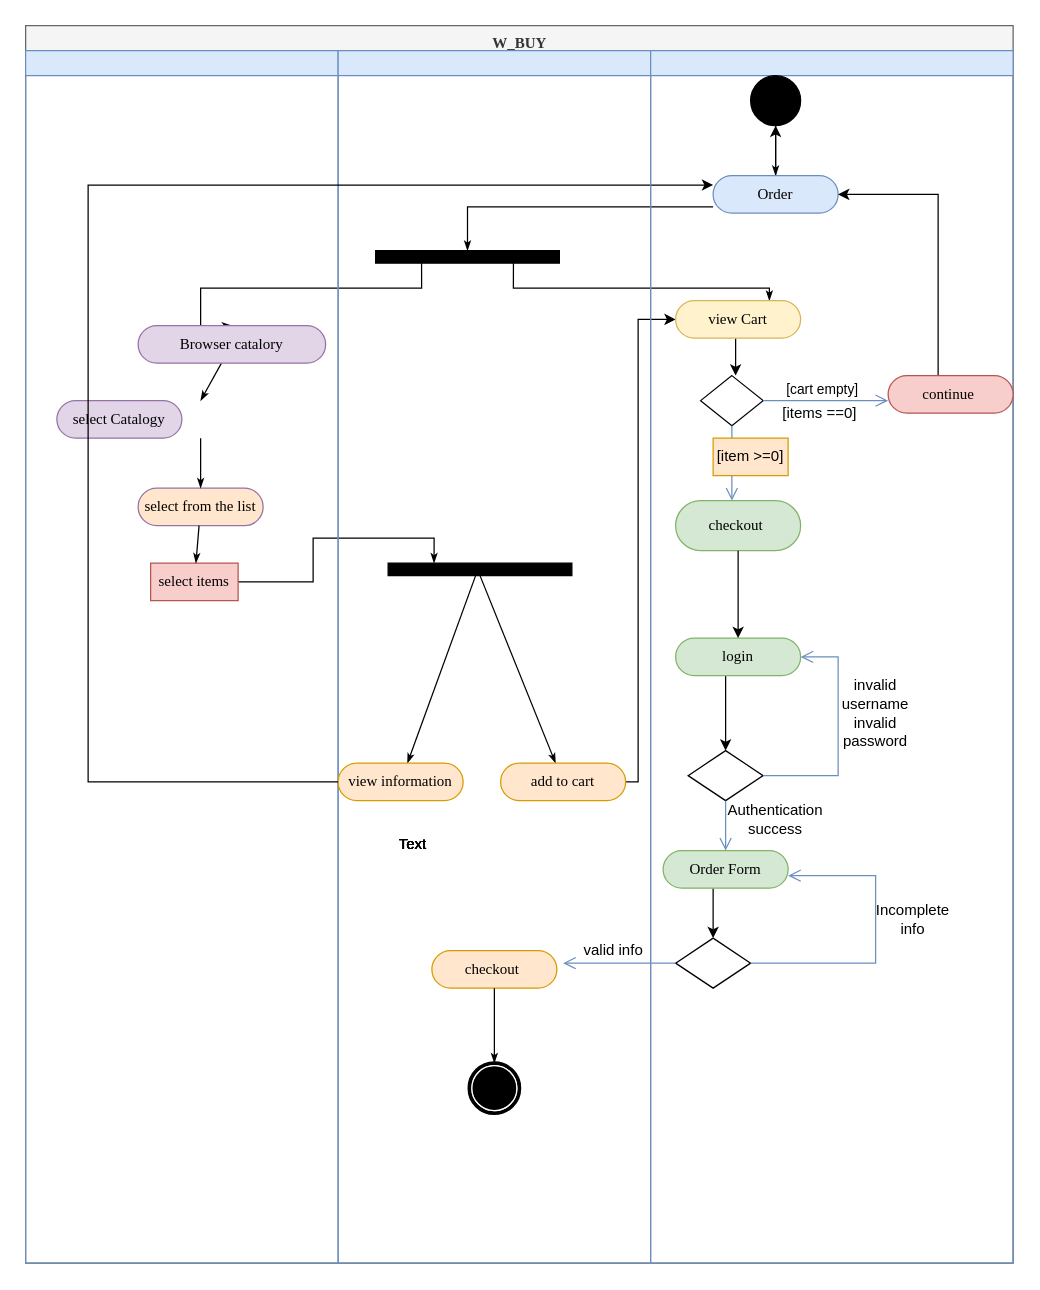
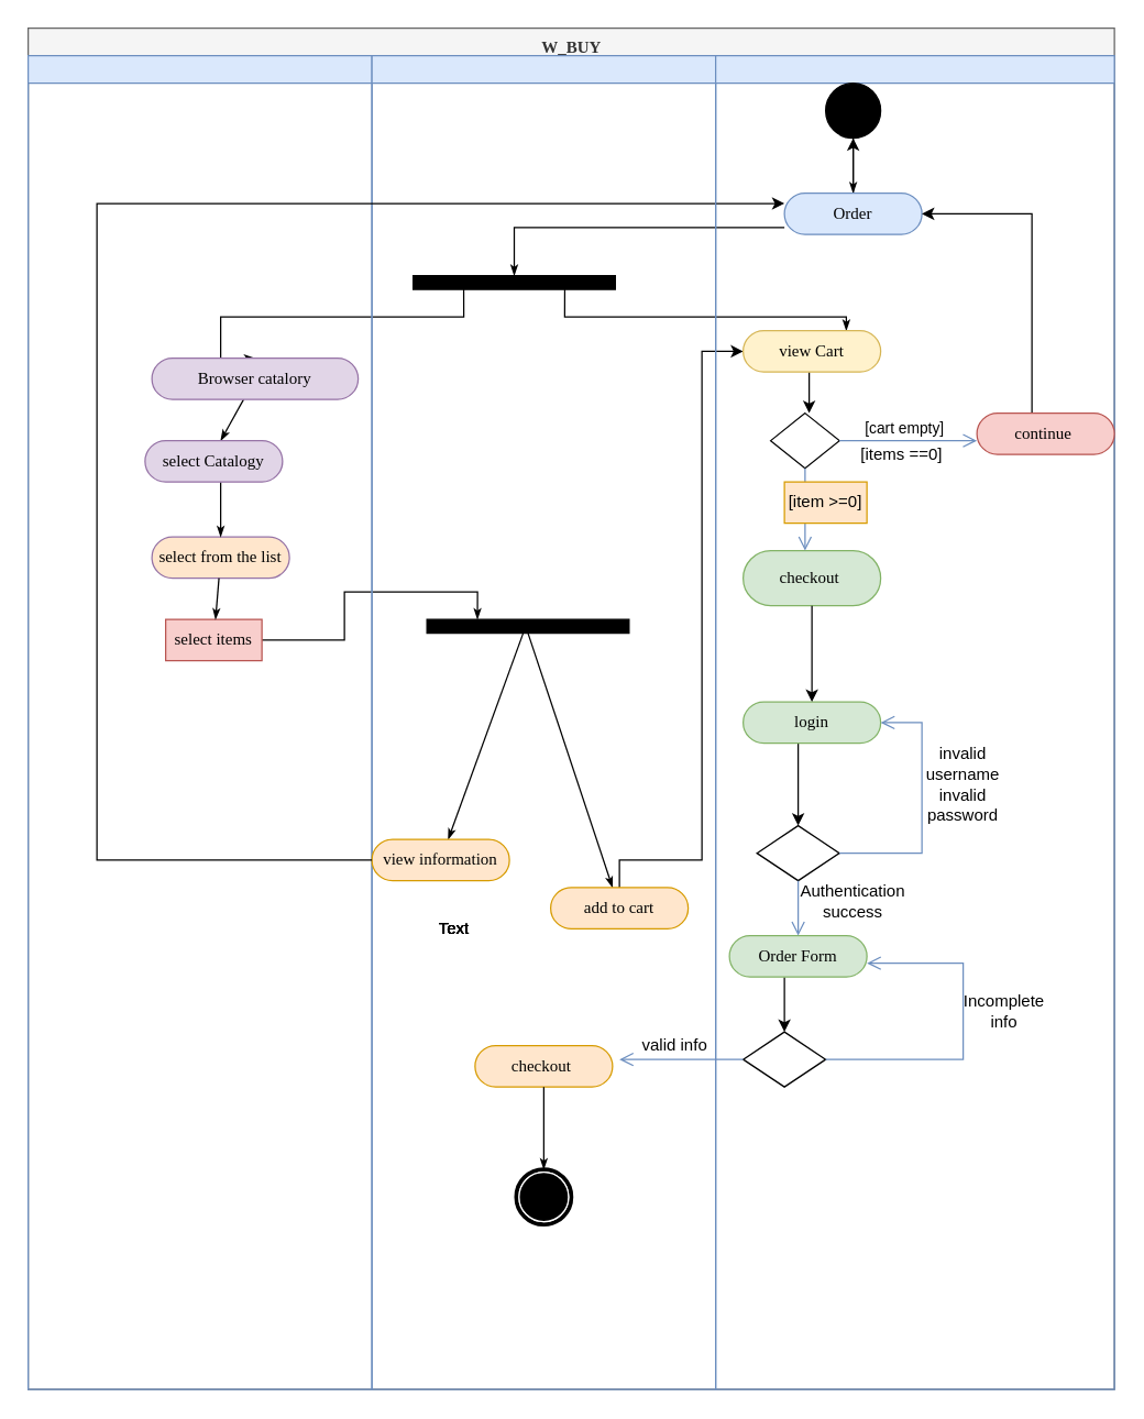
  <mxCell id="0" />
  <mxCell id="1" parent="0" />
  <mxCell id="2" value="&lt;h1&gt;&lt;font face=&quot;Georgia&quot; style=&quot;font-size: 12px&quot;&gt;W_BUY&lt;/font&gt;&lt;/h1&gt;" style="swimlane;html=1;childLayout=stackLayout;startSize=20;rounded=0;shadow=0;comic=0;labelBackgroundColor=none;strokeWidth=1;fontFamily=Verdana;fontSize=12;align=center;fillColor=#f5f5f5;fontColor=#333333;strokeColor=#666666;" parent="1" vertex="1"><mxGeometry x="20" y="20" width="790" height="990" as="geometry" /></mxCell>
  <mxCell id="3" style="edgeStyle=orthogonalEdgeStyle;rounded=0;html=1;entryX=0.5;entryY=0;labelBackgroundColor=none;startArrow=none;startFill=0;startSize=5;endArrow=classicThin;endFill=1;endSize=5;jettySize=auto;orthogonalLoop=1;strokeWidth=1;fontFamily=Verdana;fontSize=12" parent="2" source="32" target="18" edge="1"><mxGeometry relative="1" as="geometry"><Array as="points"><mxPoint x="354" y="145" /></Array></mxGeometry></mxCell>
  <mxCell id="4" style="edgeStyle=orthogonalEdgeStyle;rounded=0;html=1;exitX=0.75;exitY=1;labelBackgroundColor=none;startArrow=none;startFill=0;startSize=5;endArrow=classicThin;endFill=1;endSize=5;jettySize=auto;orthogonalLoop=1;strokeWidth=1;fontFamily=Verdana;fontSize=12" parent="2" source="18" target="34" edge="1"><mxGeometry relative="1" as="geometry"><Array as="points"><mxPoint x="390" y="210" /><mxPoint x="595" y="210" /></Array></mxGeometry></mxCell>
  <mxCell id="5" style="edgeStyle=orthogonalEdgeStyle;rounded=0;html=1;exitX=0.25;exitY=1;entryX=0.5;entryY=0;labelBackgroundColor=none;startArrow=none;startFill=0;startSize=5;endArrow=classicThin;endFill=1;endSize=5;jettySize=auto;orthogonalLoop=1;strokeWidth=1;fontFamily=Verdana;fontSize=12" parent="2" source="18" target="11" edge="1"><mxGeometry relative="1" as="geometry"><Array as="points"><mxPoint x="317" y="210" /><mxPoint x="140" y="210" /></Array></mxGeometry></mxCell>
  <mxCell id="6" style="edgeStyle=orthogonalEdgeStyle;rounded=0;html=1;entryX=0.25;entryY=0;labelBackgroundColor=none;startArrow=none;startFill=0;startSize=5;endArrow=classicThin;endFill=1;endSize=5;jettySize=auto;orthogonalLoop=1;strokeWidth=1;fontFamily=Verdana;fontSize=12" parent="2" source="14" target="19" edge="1"><mxGeometry relative="1" as="geometry" /></mxCell>
  <mxCell id="7" style="edgeStyle=none;rounded=0;html=1;labelBackgroundColor=none;startArrow=none;startFill=0;startSize=5;endArrow=classicThin;endFill=1;endSize=5;jettySize=auto;orthogonalLoop=1;strokeWidth=1;fontFamily=Verdana;fontSize=12" parent="2" target="25" edge="1"><mxGeometry relative="1" as="geometry"><mxPoint x="360" y="440" as="sourcePoint" /></mxGeometry></mxCell>
  <mxCell id="8" style="edgeStyle=orthogonalEdgeStyle;rounded=0;orthogonalLoop=1;jettySize=auto;html=1;entryX=0;entryY=0.5;entryDx=0;entryDy=0;" edge="1" parent="2" source="21" target="34"><mxGeometry relative="1" as="geometry"><mxPoint x="510" y="240" as="targetPoint" /><Array as="points"><mxPoint x="490" y="605" /><mxPoint x="490" y="235" /></Array></mxGeometry></mxCell>
  <mxCell id="9" value="" style="swimlane;html=1;startSize=20;fillColor=#dae8fc;strokeColor=#6c8ebf;" parent="2" vertex="1"><mxGeometry y="20" width="250" height="970" as="geometry" /></mxCell>
  <mxCell id="10" style="edgeStyle=none;rounded=0;html=1;labelBackgroundColor=none;startArrow=none;startFill=0;startSize=5;endArrow=classicThin;endFill=1;endSize=5;jettySize=auto;orthogonalLoop=1;strokeWidth=1;fontFamily=Verdana;fontSize=12" parent="9" source="11" edge="1"><mxGeometry relative="1" as="geometry"><mxPoint x="140" y="280" as="targetPoint" /></mxGeometry></mxCell>
  <mxCell id="11" value="Browser catalory" style="rounded=1;whiteSpace=wrap;html=1;shadow=0;comic=0;labelBackgroundColor=none;strokeWidth=1;fontFamily=Verdana;fontSize=12;align=center;arcSize=50;fillColor=#e1d5e7;strokeColor=#9673a6;" parent="9" vertex="1"><mxGeometry x="90" y="220" width="150" height="30" as="geometry" /></mxCell>
  <mxCell id="12" value="select from the list" style="rounded=1;whiteSpace=wrap;html=1;shadow=0;comic=0;labelBackgroundColor=none;strokeWidth=1;fontFamily=Verdana;fontSize=12;align=center;arcSize=50;fillColor=#ffe6cc;strokeColor=#9673a6;" parent="9" vertex="1"><mxGeometry x="90" y="350" width="100" height="30" as="geometry" /></mxCell>
  <mxCell id="13" style="edgeStyle=none;rounded=0;html=1;labelBackgroundColor=none;startArrow=none;startFill=0;startSize=5;endArrow=classicThin;endFill=1;endSize=5;jettySize=auto;orthogonalLoop=1;strokeWidth=1;fontFamily=Verdana;fontSize=12" parent="9" target="12" edge="1"><mxGeometry relative="1" as="geometry"><mxPoint x="140" y="310" as="sourcePoint" /></mxGeometry></mxCell>
  <mxCell id="14" value="select items" style="rounded=0;whiteSpace=wrap;html=1;shadow=0;comic=0;labelBackgroundColor=none;strokeWidth=1;fontFamily=Verdana;fontSize=12;align=center;arcSize=50;fillColor=#f8cecc;strokeColor=#b85450;" parent="9" vertex="1"><mxGeometry x="100" y="410" width="70" height="30" as="geometry" /></mxCell>
  <mxCell id="15" style="edgeStyle=none;rounded=0;html=1;labelBackgroundColor=none;startArrow=none;startFill=0;startSize=5;endArrow=classicThin;endFill=1;endSize=5;jettySize=auto;orthogonalLoop=1;strokeWidth=1;fontFamily=Verdana;fontSize=12" parent="9" source="12" target="14" edge="1"><mxGeometry relative="1" as="geometry" /></mxCell>
- <mxCell id="16" value="select Catalogy" style="rounded=1;whiteSpace=wrap;html=1;shadow=0;comic=0;labelBackgroundColor=none;strokeWidth=1;fontFamily=Verdana;fontSize=12;align=center;arcSize=50;fillColor=#e1d5e7;strokeColor=#9673a6;" vertex="1" parent="9"><mxGeometry x="25" y="280" width="100" height="30" as="geometry" /></mxCell>
+ <mxCell id="16" value="select Catalogy" style="rounded=1;whiteSpace=wrap;html=1;shadow=0;comic=0;labelBackgroundColor=none;strokeWidth=1;fontFamily=Verdana;fontSize=12;align=center;arcSize=50;fillColor=#e1d5e7;strokeColor=#9673a6;" vertex="1" parent="9"><mxGeometry x="85" y="280" width="100" height="30" as="geometry" /></mxCell>
  <mxCell id="17" value="" style="swimlane;html=1;startSize=20;fillColor=#dae8fc;strokeColor=#6c8ebf;" parent="2" vertex="1"><mxGeometry x="250" y="20" width="250" height="970" as="geometry" /></mxCell>
  <mxCell id="18" value="" style="whiteSpace=wrap;html=1;rounded=0;shadow=0;comic=0;labelBackgroundColor=none;strokeWidth=1;fillColor=#000000;fontFamily=Verdana;fontSize=12;align=center;rotation=0;" parent="17" vertex="1"><mxGeometry x="30" y="160" width="147" height="10" as="geometry" /></mxCell>
  <mxCell id="19" value="" style="whiteSpace=wrap;html=1;rounded=0;shadow=0;comic=0;labelBackgroundColor=none;strokeWidth=1;fillColor=#000000;fontFamily=Verdana;fontSize=12;align=center;rotation=0;" parent="17" vertex="1"><mxGeometry x="40" y="410" width="147" height="10" as="geometry" /></mxCell>
  <mxCell id="20" style="edgeStyle=none;rounded=0;html=1;labelBackgroundColor=none;startArrow=none;startFill=0;startSize=5;endArrow=classicThin;endFill=1;endSize=5;jettySize=auto;orthogonalLoop=1;strokeWidth=1;fontFamily=Verdana;fontSize=12;exitX=0.5;exitY=1;exitDx=0;exitDy=0;" parent="17" source="19" target="21" edge="1"><mxGeometry relative="1" as="geometry"><mxPoint x="154.643" y="540" as="sourcePoint" /></mxGeometry></mxCell>
- <mxCell id="21" value="add to cart" style="rounded=1;whiteSpace=wrap;html=1;shadow=0;comic=0;labelBackgroundColor=none;strokeWidth=1;fontFamily=Verdana;fontSize=12;align=center;arcSize=50;fillColor=#ffe6cc;strokeColor=#d79b00;" parent="17" vertex="1"><mxGeometry x="130" y="570" width="100" height="30" as="geometry" /></mxCell>
+ <mxCell id="21" value="add to cart" style="rounded=1;whiteSpace=wrap;html=1;shadow=0;comic=0;labelBackgroundColor=none;strokeWidth=1;fontFamily=Verdana;fontSize=12;align=center;arcSize=50;fillColor=#ffe6cc;strokeColor=#d79b00;" parent="17" vertex="1"><mxGeometry x="130" y="605" width="100" height="30" as="geometry" /></mxCell>
  <mxCell id="22" value="checkout&amp;nbsp;" style="rounded=1;whiteSpace=wrap;html=1;shadow=0;comic=0;labelBackgroundColor=none;strokeWidth=1;fontFamily=Verdana;fontSize=12;align=center;arcSize=50;fillColor=#ffe6cc;strokeColor=#d79b00;" parent="17" vertex="1"><mxGeometry x="75" y="720" width="100" height="30" as="geometry" /></mxCell>
  <mxCell id="23" value="" style="shape=mxgraph.bpmn.shape;html=1;verticalLabelPosition=bottom;labelBackgroundColor=#ffffff;verticalAlign=top;perimeter=ellipsePerimeter;outline=end;symbol=terminate;rounded=0;shadow=0;comic=0;strokeWidth=1;fontFamily=Verdana;fontSize=12;align=center;" parent="17" vertex="1"><mxGeometry x="105" y="810" width="40" height="40" as="geometry" /></mxCell>
  <mxCell id="24" style="edgeStyle=none;rounded=0;html=1;labelBackgroundColor=none;startArrow=none;startFill=0;startSize=5;endArrow=classicThin;endFill=1;endSize=5;jettySize=auto;orthogonalLoop=1;strokeWidth=1;fontFamily=Verdana;fontSize=12" parent="17" source="22" target="23" edge="1"><mxGeometry relative="1" as="geometry" /></mxCell>
  <mxCell id="25" value="view information" style="rounded=1;whiteSpace=wrap;html=1;shadow=0;comic=0;labelBackgroundColor=none;strokeWidth=1;fontFamily=Verdana;fontSize=12;align=center;arcSize=50;fillColor=#ffe6cc;strokeColor=#d79b00;" parent="17" vertex="1"><mxGeometry y="570" width="100" height="30" as="geometry" /></mxCell>
  <mxCell id="26" value="valid info" style="text;html=1;align=center;verticalAlign=middle;resizable=0;points=[];autosize=1;strokeColor=none;fillColor=none;" vertex="1" parent="17"><mxGeometry x="190" y="710" width="60" height="20" as="geometry" /></mxCell>
  <mxCell id="27" style="edgeStyle=orthogonalEdgeStyle;rounded=0;orthogonalLoop=1;jettySize=auto;html=1;entryX=0;entryY=0.25;entryDx=0;entryDy=0;" edge="1" parent="2" source="25" target="32"><mxGeometry relative="1" as="geometry"><mxPoint x="60" y="130" as="targetPoint" /><Array as="points"><mxPoint x="50" y="605" /><mxPoint x="50" y="128" /></Array></mxGeometry></mxCell>
  <mxCell id="28" value="" style="swimlane;html=1;startSize=20;fillColor=#dae8fc;strokeColor=#6c8ebf;" parent="2" vertex="1"><mxGeometry x="500" y="20" width="290" height="970" as="geometry"><mxRectangle x="500" y="20" width="30" height="970" as="alternateBounds" /></mxGeometry></mxCell>
  <mxCell id="29" style="edgeStyle=orthogonalEdgeStyle;rounded=0;html=1;labelBackgroundColor=none;startArrow=none;startFill=0;startSize=5;endArrow=classicThin;endFill=1;endSize=5;jettySize=auto;orthogonalLoop=1;strokeWidth=1;fontFamily=Verdana;fontSize=12" parent="28" source="30" target="32" edge="1"><mxGeometry relative="1" as="geometry" /></mxCell>
  <mxCell id="30" value="" style="ellipse;whiteSpace=wrap;html=1;rounded=0;shadow=0;comic=0;labelBackgroundColor=none;strokeWidth=1;fillColor=#000000;fontFamily=Verdana;fontSize=12;align=center;" parent="28" vertex="1"><mxGeometry x="80" y="20" width="40" height="40" as="geometry" /></mxCell>
  <mxCell id="31" value="" style="edgeStyle=orthogonalEdgeStyle;rounded=0;orthogonalLoop=1;jettySize=auto;html=1;" edge="1" parent="28" source="32" target="30"><mxGeometry relative="1" as="geometry" /></mxCell>
  <mxCell id="32" value="Order" style="rounded=1;whiteSpace=wrap;html=1;shadow=0;comic=0;labelBackgroundColor=none;strokeWidth=1;fontFamily=Verdana;fontSize=12;align=center;arcSize=50;fillColor=#dae8fc;strokeColor=#6c8ebf;" parent="28" vertex="1"><mxGeometry x="50" y="100" width="100" height="30" as="geometry" /></mxCell>
  <mxCell id="33" style="edgeStyle=orthogonalEdgeStyle;rounded=0;orthogonalLoop=1;jettySize=auto;html=1;" edge="1" parent="28" source="34"><mxGeometry relative="1" as="geometry"><mxPoint x="68" y="260" as="targetPoint" /><Array as="points"><mxPoint x="68" y="240" /><mxPoint x="68" y="240" /></Array></mxGeometry></mxCell>
  <mxCell id="34" value="view Cart" style="rounded=1;whiteSpace=wrap;html=1;shadow=0;comic=0;labelBackgroundColor=none;strokeWidth=1;fontFamily=Verdana;fontSize=12;align=center;arcSize=50;fillColor=#fff2cc;strokeColor=#d6b656;" parent="28" vertex="1"><mxGeometry x="20" y="200" width="100" height="30" as="geometry" /></mxCell>
  <mxCell id="35" value="checkout&amp;nbsp;" style="rounded=1;whiteSpace=wrap;html=1;shadow=0;comic=0;labelBackgroundColor=none;strokeWidth=1;fontFamily=Verdana;fontSize=12;align=center;arcSize=50;fillColor=#d5e8d4;strokeColor=#82b366;" parent="28" vertex="1"><mxGeometry x="20" y="360" width="100" height="40" as="geometry" /></mxCell>
  <mxCell id="36" style="edgeStyle=orthogonalEdgeStyle;rounded=0;orthogonalLoop=1;jettySize=auto;html=1;entryX=0.5;entryY=0;entryDx=0;entryDy=0;" edge="1" parent="28" source="37" target="41"><mxGeometry relative="1" as="geometry"><Array as="points"><mxPoint x="60" y="520" /><mxPoint x="60" y="520" /></Array></mxGeometry></mxCell>
  <mxCell id="37" value="login" style="rounded=1;whiteSpace=wrap;html=1;shadow=0;comic=0;labelBackgroundColor=none;strokeWidth=1;fontFamily=Verdana;fontSize=12;align=center;arcSize=50;fillColor=#d5e8d4;strokeColor=#82b366;" parent="28" vertex="1"><mxGeometry x="20" y="470" width="100" height="30" as="geometry" /></mxCell>
  <mxCell id="38" value="" style="rhombus;whiteSpace=wrap;html=1;" vertex="1" parent="28"><mxGeometry x="40" y="260" width="50" height="40" as="geometry" /></mxCell>
  <mxCell id="39" value="[cart empty]" style="edgeStyle=orthogonalEdgeStyle;html=1;align=left;verticalAlign=bottom;endArrow=open;endSize=8;strokeColor=#6c8ebf;rounded=0;fillColor=#dae8fc;" edge="1" source="38" parent="28"><mxGeometry x="-0.667" relative="1" as="geometry"><mxPoint x="190" y="280" as="targetPoint" /><Array as="points"><mxPoint x="190" y="280" /></Array><mxPoint as="offset" /></mxGeometry></mxCell>
  <mxCell id="40" value="" style="edgeStyle=orthogonalEdgeStyle;html=1;align=left;verticalAlign=top;endArrow=open;endSize=8;strokeColor=#6c8ebf;rounded=0;fillColor=#dae8fc;" edge="1" source="38" parent="28"><mxGeometry x="0.333" y="15" relative="1" as="geometry"><mxPoint x="65" y="360" as="targetPoint" /><Array as="points"><mxPoint x="65" y="360" /></Array><mxPoint as="offset" /></mxGeometry></mxCell>
  <mxCell id="41" value="" style="rhombus;whiteSpace=wrap;html=1;" vertex="1" parent="28"><mxGeometry x="30" y="560" width="60" height="40" as="geometry" /></mxCell>
  <mxCell id="42" value="" style="edgeStyle=orthogonalEdgeStyle;html=1;align=left;verticalAlign=bottom;endArrow=open;endSize=8;strokeColor=#6c8ebf;rounded=0;entryX=1;entryY=0.5;entryDx=0;entryDy=0;fillColor=#dae8fc;" edge="1" source="41" parent="28" target="37"><mxGeometry x="-1" relative="1" as="geometry"><mxPoint x="140" y="500" as="targetPoint" /><Array as="points"><mxPoint x="150" y="580" /><mxPoint x="150" y="485" /></Array></mxGeometry></mxCell>
  <mxCell id="43" style="edgeStyle=orthogonalEdgeStyle;rounded=0;orthogonalLoop=1;jettySize=auto;html=1;entryX=0.5;entryY=0;entryDx=0;entryDy=0;" edge="1" parent="28" source="44" target="45"><mxGeometry relative="1" as="geometry"><Array as="points"><mxPoint x="50" y="680" /><mxPoint x="50" y="680" /></Array></mxGeometry></mxCell>
  <mxCell id="44" value="Order Form" style="rounded=1;whiteSpace=wrap;html=1;shadow=0;comic=0;labelBackgroundColor=none;strokeWidth=1;fontFamily=Verdana;fontSize=12;align=center;arcSize=50;fillColor=#d5e8d4;strokeColor=#82b366;" vertex="1" parent="28"><mxGeometry x="10" y="640" width="100" height="30" as="geometry" /></mxCell>
  <mxCell id="45" value="" style="rhombus;whiteSpace=wrap;html=1;" vertex="1" parent="28"><mxGeometry x="20" y="710" width="60" height="40" as="geometry" /></mxCell>
  <mxCell id="46" value="" style="edgeStyle=orthogonalEdgeStyle;html=1;align=left;verticalAlign=bottom;endArrow=open;endSize=8;strokeColor=#6c8ebf;rounded=0;fillColor=#dae8fc;" edge="1" source="45" parent="28"><mxGeometry x="-1" y="20" relative="1" as="geometry"><mxPoint x="110" y="660" as="targetPoint" /><Array as="points"><mxPoint x="180" y="730" /><mxPoint x="180" y="660" /><mxPoint x="110" y="660" /></Array><mxPoint as="offset" /></mxGeometry></mxCell>
  <mxCell id="47" value="" style="edgeStyle=orthogonalEdgeStyle;html=1;align=left;verticalAlign=top;endArrow=open;endSize=8;strokeColor=#6c8ebf;rounded=0;exitX=0;exitY=0.5;exitDx=0;exitDy=0;fillColor=#dae8fc;" edge="1" source="45" parent="28"><mxGeometry x="-0.5" y="10" relative="1" as="geometry"><mxPoint x="-70" y="730" as="targetPoint" /><Array as="points"><mxPoint x="-60" y="730" /></Array><mxPoint as="offset" /></mxGeometry></mxCell>
  <mxCell id="48" value="&lt;br&gt;" style="edgeLabel;html=1;align=center;verticalAlign=middle;resizable=0;points=[];" vertex="1" connectable="0" parent="47"><mxGeometry x="0.667" relative="1" as="geometry"><mxPoint as="offset" /></mxGeometry></mxCell>
  <mxCell id="49" value="[items ==0]" style="text;html=1;align=center;verticalAlign=middle;resizable=0;points=[];autosize=1;strokeColor=none;fillColor=none;" vertex="1" parent="28"><mxGeometry x="100" y="280" width="70" height="20" as="geometry" /></mxCell>
  <mxCell id="50" style="edgeStyle=orthogonalEdgeStyle;rounded=0;orthogonalLoop=1;jettySize=auto;html=1;entryX=1;entryY=0.5;entryDx=0;entryDy=0;" edge="1" parent="28" source="51" target="32"><mxGeometry relative="1" as="geometry"><Array as="points"><mxPoint x="230" y="115" /></Array></mxGeometry></mxCell>
  <mxCell id="51" value="continue&amp;nbsp;" style="rounded=1;whiteSpace=wrap;html=1;shadow=0;comic=0;labelBackgroundColor=none;strokeWidth=1;fontFamily=Verdana;fontSize=12;align=center;arcSize=50;fillColor=#f8cecc;strokeColor=#b85450;" vertex="1" parent="28"><mxGeometry x="190" y="260" width="100" height="30" as="geometry" /></mxCell>
  <mxCell id="52" value="[item &amp;gt;=0]" style="text;html=1;strokeColor=#d79b00;fillColor=#ffe6cc;align=center;verticalAlign=middle;whiteSpace=wrap;rounded=0;" vertex="1" parent="28"><mxGeometry x="50" y="310" width="60" height="30" as="geometry" /></mxCell>
  <mxCell id="53" value="invalid username" style="text;html=1;strokeColor=none;fillColor=none;align=center;verticalAlign=middle;whiteSpace=wrap;rounded=0;" vertex="1" parent="28"><mxGeometry x="150" y="500" width="60" height="30" as="geometry" /></mxCell>
  <mxCell id="54" value="invalid password" style="text;html=1;strokeColor=none;fillColor=none;align=center;verticalAlign=middle;whiteSpace=wrap;rounded=0;" vertex="1" parent="28"><mxGeometry x="150" y="530" width="60" height="30" as="geometry" /></mxCell>
  <mxCell id="55" value="" style="edgeStyle=orthogonalEdgeStyle;html=1;align=left;verticalAlign=top;endArrow=open;endSize=8;strokeColor=#6c8ebf;rounded=0;entryX=0.5;entryY=0;entryDx=0;entryDy=0;fillColor=#dae8fc;" edge="1" source="41" parent="28" target="44"><mxGeometry x="-1" y="-10" relative="1" as="geometry"><mxPoint x="60" y="625" as="targetPoint" /><mxPoint x="10" y="-10" as="offset" /></mxGeometry></mxCell>
  <mxCell id="56" value="Authentication success" style="text;html=1;strokeColor=none;fillColor=none;align=center;verticalAlign=middle;whiteSpace=wrap;rounded=0;" vertex="1" parent="28"><mxGeometry x="70" y="600" width="60" height="30" as="geometry" /></mxCell>
  <mxCell id="57" value="Incomplete info" style="text;html=1;strokeColor=none;fillColor=none;align=center;verticalAlign=middle;whiteSpace=wrap;rounded=0;" vertex="1" parent="28"><mxGeometry x="180" y="680" width="60" height="30" as="geometry" /></mxCell>
  <mxCell id="58" style="edgeStyle=orthogonalEdgeStyle;rounded=0;orthogonalLoop=1;jettySize=auto;html=1;" edge="1" parent="1" source="35"><mxGeometry relative="1" as="geometry"><mxPoint x="590" y="510" as="targetPoint" /></mxGeometry></mxCell>
  <mxCell id="59" value="Text" style="text;html=1;strokeColor=none;fillColor=none;align=center;verticalAlign=middle;whiteSpace=wrap;rounded=0;" vertex="1" parent="1"><mxGeometry x="300" y="660" width="60" height="30" as="geometry" /></mxCell>
  <mxCell id="60" value="Text" style="text;html=1;strokeColor=none;fillColor=none;align=center;verticalAlign=middle;whiteSpace=wrap;rounded=0;" vertex="1" parent="1"><mxGeometry x="300" y="660" width="60" height="30" as="geometry" /></mxCell>
  <mxCell id="61" value="Text" style="text;html=1;strokeColor=none;fillColor=none;align=center;verticalAlign=middle;whiteSpace=wrap;rounded=0;" vertex="1" parent="1"><mxGeometry x="300" y="660" width="60" height="30" as="geometry" /></mxCell>
  <mxCell id="62" value="Text" style="text;html=1;strokeColor=none;fillColor=none;align=center;verticalAlign=middle;whiteSpace=wrap;rounded=0;" vertex="1" parent="1"><mxGeometry x="300" y="660" width="60" height="30" as="geometry" /></mxCell>
  <mxCell id="63" value="Text" style="text;html=1;strokeColor=none;fillColor=none;align=center;verticalAlign=middle;whiteSpace=wrap;rounded=0;" vertex="1" parent="1"><mxGeometry x="300" y="660" width="60" height="30" as="geometry" /></mxCell>
